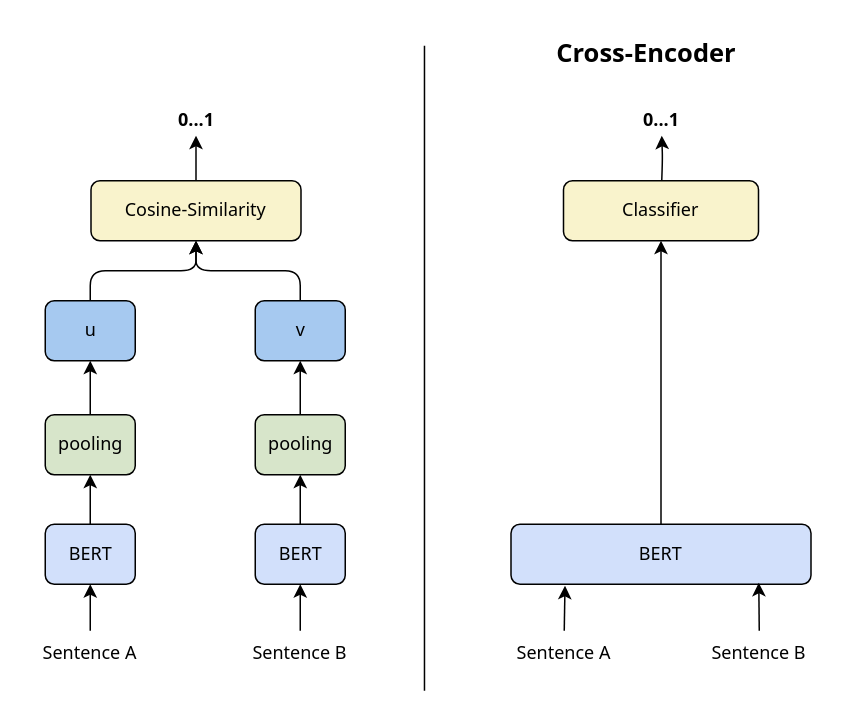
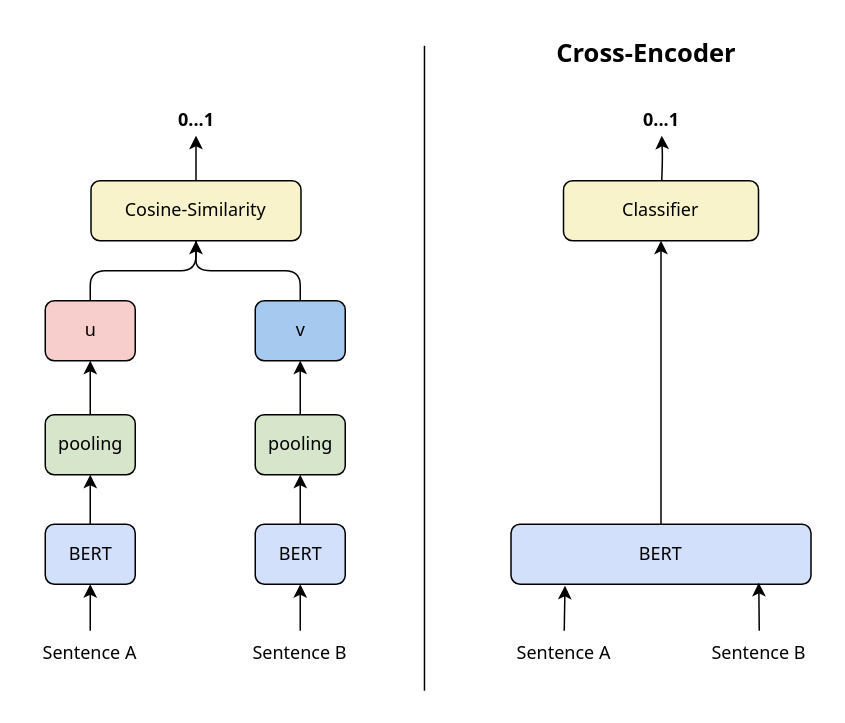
  <mxCell id="0" />
  <mxCell id="1" parent="0" />
  <mxCell id="2" style="edgeStyle=orthogonalEdgeStyle;html=1;exitX=0.5;exitY=0;exitDx=0;exitDy=0;fontSize=14;entryX=0.5;entryY=1;entryDx=0;entryDy=0;fontFamily=Noto Sans;fontSource=https%3A%2F%2Ffonts.googleapis.com%2Fcss%3Ffamily%3DNoto%2BSans;" parent="1" source="3" target="28" edge="1"><mxGeometry relative="1" as="geometry"><mxPoint x="120.5" y="110" as="targetPoint" /></mxGeometry></mxCell>
  <mxCell id="3" value="Cosine-Similarity" style="rounded=1;whiteSpace=wrap;html=1;fontStyle=0;fillColor=#F9F3CC;fontFamily=Noto Sans;fontSource=https%3A%2F%2Ffonts.googleapis.com%2Fcss%3Ffamily%3DNoto%2BSans;" parent="1" vertex="1"><mxGeometry x="60" y="120" width="140" height="40" as="geometry" /></mxCell>
- <mxCell id="4" style="html=1;exitX=0.5;exitY=0;exitDx=0;exitDy=0;fontStyle=0;edgeStyle=orthogonalEdgeStyle;fontFamily=Noto Sans;fontSource=https%3A%2F%2Ffonts.googleapis.com%2Fcss%3Ffamily%3DNoto%2BSans;" parent="1" source="5" target="3" edge="1"><mxGeometry relative="1" as="geometry" /></mxCell>
- <mxCell id="5" value="u" style="rounded=1;whiteSpace=wrap;html=1;fontStyle=0;fillColor=#A6C9F0;fontFamily=Noto Sans;fontSource=https%3A%2F%2Ffonts.googleapis.com%2Fcss%3Ffamily%3DNoto%2BSans;" parent="1" vertex="1"><mxGeometry x="29.5" y="200" width="60" height="40" as="geometry" /></mxCell>
+ <mxCell id="4" style="html=1;exitX=0.5;exitY=0;exitDx=0;exitDy=0;fontStyle=0;edgeStyle=orthogonalEdgeStyle;fontFamily=Noto Sans;fontSource=https%3A%2F%2Ffonts.googleapis.com%2Fcss%3Ffamily%3DNoto%2BSans;endArrow=none;" parent="1" source="5" target="3" edge="1"><mxGeometry relative="1" as="geometry" /></mxCell>
+ <mxCell id="5" value="u" style="rounded=1;whiteSpace=wrap;html=1;fontStyle=0;fillColor=#f8cecc;fontFamily=Noto Sans;fontSource=https%3A%2F%2Ffonts.googleapis.com%2Fcss%3Ffamily%3DNoto%2BSans;" parent="1" vertex="1"><mxGeometry x="29.5" y="200" width="60" height="40" as="geometry" /></mxCell>
  <mxCell id="6" style="edgeStyle=orthogonalEdgeStyle;html=1;fontFamily=Noto Sans;fontSource=https%3A%2F%2Ffonts.googleapis.com%2Fcss%3Ffamily%3DNoto%2BSans;" parent="1" source="7" target="3" edge="1"><mxGeometry relative="1" as="geometry" /></mxCell>
  <mxCell id="7" value="v" style="rounded=1;whiteSpace=wrap;html=1;fontStyle=0;fillColor=#a6c9f0;fontFamily=Noto Sans;fontSource=https%3A%2F%2Ffonts.googleapis.com%2Fcss%3Ffamily%3DNoto%2BSans;" parent="1" vertex="1"><mxGeometry x="169.5" y="200" width="60" height="40" as="geometry" /></mxCell>
  <mxCell id="8" style="edgeStyle=orthogonalEdgeStyle;html=1;entryX=0.5;entryY=1;entryDx=0;entryDy=0;fontFamily=Noto Sans;fontSource=https%3A%2F%2Ffonts.googleapis.com%2Fcss%3Ffamily%3DNoto%2BSans;" parent="1" source="9" target="5" edge="1"><mxGeometry relative="1" as="geometry" /></mxCell>
  <mxCell id="9" value="pooling" style="rounded=1;whiteSpace=wrap;html=1;fontStyle=0;fillColor=#D7E5CA;fontFamily=Noto Sans;fontSource=https%3A%2F%2Ffonts.googleapis.com%2Fcss%3Ffamily%3DNoto%2BSans;" parent="1" vertex="1"><mxGeometry x="29.5" y="276" width="60" height="40" as="geometry" /></mxCell>
  <mxCell id="10" style="edgeStyle=orthogonalEdgeStyle;html=1;exitX=0.5;exitY=0;exitDx=0;exitDy=0;fontFamily=Noto Sans;fontSource=https%3A%2F%2Ffonts.googleapis.com%2Fcss%3Ffamily%3DNoto%2BSans;" parent="1" source="11" target="7" edge="1"><mxGeometry relative="1" as="geometry" /></mxCell>
  <mxCell id="11" value="pooling" style="rounded=1;whiteSpace=wrap;html=1;fontStyle=0;fillColor=#D7E5CA;fontFamily=Noto Sans;fontSource=https%3A%2F%2Ffonts.googleapis.com%2Fcss%3Ffamily%3DNoto%2BSans;" parent="1" vertex="1"><mxGeometry x="169.5" y="276" width="60" height="40" as="geometry" /></mxCell>
  <mxCell id="12" style="edgeStyle=orthogonalEdgeStyle;html=1;fontFamily=Noto Sans;fontSource=https%3A%2F%2Ffonts.googleapis.com%2Fcss%3Ffamily%3DNoto%2BSans;" parent="1" source="13" target="9" edge="1"><mxGeometry relative="1" as="geometry" /></mxCell>
  <mxCell id="13" value="BERT" style="rounded=1;whiteSpace=wrap;html=1;fontStyle=0;fillColor=#D2E0FB;strokeColor=default;fontFamily=Noto Sans;fontSource=https%3A%2F%2Ffonts.googleapis.com%2Fcss%3Ffamily%3DNoto%2BSans;" parent="1" vertex="1"><mxGeometry x="29.5" y="349" width="60" height="40" as="geometry" /></mxCell>
  <mxCell id="14" style="edgeStyle=orthogonalEdgeStyle;html=1;exitX=0.5;exitY=0;exitDx=0;exitDy=0;fontFamily=Noto Sans;fontSource=https%3A%2F%2Ffonts.googleapis.com%2Fcss%3Ffamily%3DNoto%2BSans;" parent="1" source="15" target="11" edge="1"><mxGeometry relative="1" as="geometry" /></mxCell>
  <mxCell id="15" value="BERT" style="rounded=1;whiteSpace=wrap;html=1;fontStyle=0;fillColor=#D2E0FB;strokeColor=default;fontFamily=Noto Sans;fontSource=https%3A%2F%2Ffonts.googleapis.com%2Fcss%3Ffamily%3DNoto%2BSans;" parent="1" vertex="1"><mxGeometry x="169.5" y="349" width="60" height="40" as="geometry" /></mxCell>
  <mxCell id="16" style="edgeStyle=orthogonalEdgeStyle;html=1;fontFamily=Noto Sans;fontSource=https%3A%2F%2Ffonts.googleapis.com%2Fcss%3Ffamily%3DNoto%2BSans;" parent="1" source="17" target="13" edge="1"><mxGeometry relative="1" as="geometry" /></mxCell>
  <mxCell id="17" value="Sentence A" style="text;html=1;strokeColor=none;fillColor=none;align=center;verticalAlign=middle;whiteSpace=wrap;rounded=0;fontStyle=0;fontFamily=Noto Sans;fontSource=https%3A%2F%2Ffonts.googleapis.com%2Fcss%3Ffamily%3DNoto%2BSans;" parent="1" vertex="1"><mxGeometry x="20" y="420" width="79" height="30" as="geometry" /></mxCell>
  <mxCell id="18" style="edgeStyle=orthogonalEdgeStyle;html=1;exitX=0.5;exitY=0;exitDx=0;exitDy=0;fontFamily=Noto Sans;fontSource=https%3A%2F%2Ffonts.googleapis.com%2Fcss%3Ffamily%3DNoto%2BSans;" parent="1" source="19" target="15" edge="1"><mxGeometry relative="1" as="geometry" /></mxCell>
  <mxCell id="19" value="Sentence B" style="text;html=1;strokeColor=none;fillColor=none;align=center;verticalAlign=middle;whiteSpace=wrap;rounded=0;fontStyle=0;fontFamily=Noto Sans;fontSource=https%3A%2F%2Ffonts.googleapis.com%2Fcss%3Ffamily%3DNoto%2BSans;" parent="1" vertex="1"><mxGeometry x="164" y="420" width="71" height="30" as="geometry" /></mxCell>
  <mxCell id="20" style="edgeStyle=orthogonalEdgeStyle;html=1;exitX=0.5;exitY=0;exitDx=0;exitDy=0;fontFamily=Noto Sans;fontSource=https%3A%2F%2Ffonts.googleapis.com%2Fcss%3Ffamily%3DNoto%2BSans;" parent="1" source="21" target="26" edge="1"><mxGeometry relative="1" as="geometry" /></mxCell>
  <mxCell id="21" value="BERT" style="rounded=1;whiteSpace=wrap;html=1;fontStyle=0;fillColor=#D2E0FB;strokeColor=default;fontFamily=Noto Sans;fontSource=https%3A%2F%2Ffonts.googleapis.com%2Fcss%3Ffamily%3DNoto%2BSans;" parent="1" vertex="1"><mxGeometry x="340" y="349" width="200" height="40" as="geometry" /></mxCell>
  <mxCell id="22" style="rounded=0;orthogonalLoop=1;jettySize=auto;html=1;exitX=0.5;exitY=0;exitDx=0;exitDy=0;" edge="1" parent="1" source="23"><mxGeometry relative="1" as="geometry"><mxPoint x="376" y="390" as="targetPoint" /></mxGeometry></mxCell>
  <mxCell id="23" value="Sentence A" style="text;html=1;strokeColor=none;fillColor=none;align=center;verticalAlign=middle;whiteSpace=wrap;rounded=0;fontStyle=0;fontFamily=Noto Sans;fontSource=https%3A%2F%2Ffonts.googleapis.com%2Fcss%3Ffamily%3DNoto%2BSans;" parent="1" vertex="1"><mxGeometry x="340" y="420" width="71" height="30" as="geometry" /></mxCell>
  <mxCell id="24" style="html=1;exitX=0.5;exitY=0;exitDx=0;exitDy=0;fontFamily=Noto Sans;fontSource=https%3A%2F%2Ffonts.googleapis.com%2Fcss%3Ffamily%3DNoto%2BSans;entryX=0.826;entryY=0.977;entryDx=0;entryDy=0;entryPerimeter=0;" parent="1" source="25" target="21" edge="1"><mxGeometry relative="1" as="geometry"><mxPoint x="510" y="390" as="targetPoint" /></mxGeometry></mxCell>
  <mxCell id="25" value="Sentence B" style="text;html=1;strokeColor=none;fillColor=none;align=center;verticalAlign=middle;whiteSpace=wrap;rounded=0;fontStyle=0;fontFamily=Noto Sans;fontSource=https%3A%2F%2Ffonts.googleapis.com%2Fcss%3Ffamily%3DNoto%2BSans;" parent="1" vertex="1"><mxGeometry x="470" y="420" width="71" height="30" as="geometry" /></mxCell>
  <mxCell id="26" value="Classifier" style="rounded=1;whiteSpace=wrap;html=1;fontStyle=0;fillColor=#F9F3CC;fontFamily=Noto Sans;fontSource=https%3A%2F%2Ffonts.googleapis.com%2Fcss%3Ffamily%3DNoto%2BSans;" parent="1" vertex="1"><mxGeometry x="375" y="120" width="130" height="40" as="geometry" /></mxCell>
  <mxCell id="27" value="Cross-Encoder" style="text;html=1;strokeColor=none;fillColor=none;align=center;verticalAlign=middle;whiteSpace=wrap;rounded=0;fontStyle=1;fontSize=17;fontFamily=Noto Sans;fontSource=https%3A%2F%2Ffonts.googleapis.com%2Fcss%3Ffamily%3DNoto%2BSans;" parent="1" vertex="1"><mxGeometry x="356.75" y="20" width="146.5" height="30" as="geometry" /></mxCell>
  <mxCell id="28" value="0...1" style="text;html=1;strokeColor=none;fillColor=none;align=center;verticalAlign=middle;whiteSpace=wrap;rounded=0;fontStyle=1;fontFamily=Noto Sans;fontSource=https%3A%2F%2Ffonts.googleapis.com%2Fcss%3Ffamily%3DNoto%2BSans;" parent="1" vertex="1"><mxGeometry x="90.5" y="70" width="79" height="20" as="geometry" /></mxCell>
  <mxCell id="29" value="0...1" style="text;html=1;strokeColor=none;fillColor=none;align=center;verticalAlign=middle;whiteSpace=wrap;rounded=0;fontStyle=1;fontFamily=Noto Sans;fontSource=https%3A%2F%2Ffonts.googleapis.com%2Fcss%3Ffamily%3DNoto%2BSans;" parent="1" vertex="1"><mxGeometry x="401" y="70" width="79" height="20" as="geometry" /></mxCell>
  <mxCell id="30" style="edgeStyle=orthogonalEdgeStyle;html=1;exitX=0.5;exitY=0;exitDx=0;exitDy=0;fontSize=14;entryX=0.5;entryY=1;entryDx=0;entryDy=0;fontFamily=Noto Sans;fontSource=https%3A%2F%2Ffonts.googleapis.com%2Fcss%3Ffamily%3DNoto%2BSans;" parent="1" target="29" edge="1"><mxGeometry relative="1" as="geometry"><mxPoint x="440.5" y="110" as="targetPoint" /><mxPoint x="440.5" y="120" as="sourcePoint" /></mxGeometry></mxCell>
  <mxCell id="31" value="" style="endArrow=none;html=1;fontSize=19;" parent="1" edge="1"><mxGeometry width="50" height="50" relative="1" as="geometry"><mxPoint x="282.32" y="460" as="sourcePoint" /><mxPoint x="282.32" y="30" as="targetPoint" /></mxGeometry></mxCell>
